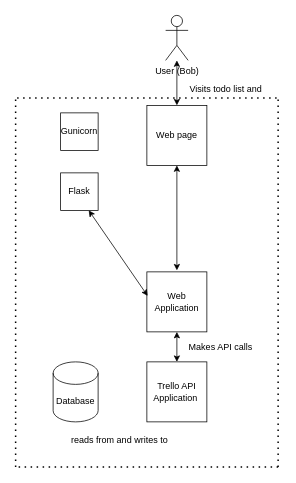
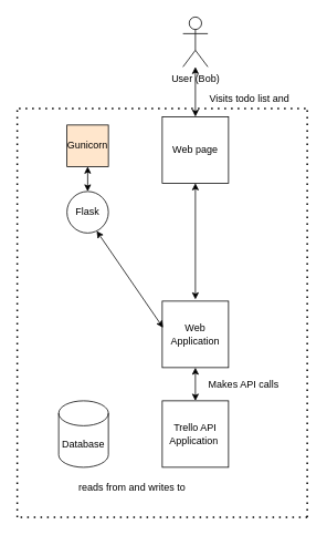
  <mxCell id="0" />
  <mxCell id="1" parent="0" />
  <mxCell id="2" value="User (Bob)" style="shape=umlActor;verticalLabelPosition=bottom;verticalAlign=top;html=1;outlineConnect=0;" vertex="1" parent="1"><mxGeometry x="220" y="20" width="30" height="60" as="geometry" /></mxCell>
  <mxCell id="3" value="Web Application" style="whiteSpace=wrap;html=1;aspect=fixed;" vertex="1" parent="1"><mxGeometry x="195" y="362" width="80" height="80" as="geometry" /></mxCell>
  <mxCell id="4" value="Trello API Application&amp;nbsp;" style="whiteSpace=wrap;html=1;aspect=fixed;" vertex="1" parent="1"><mxGeometry x="195" y="482" width="80" height="80" as="geometry" /></mxCell>
  <mxCell id="5" value="Database" style="shape=cylinder3;whiteSpace=wrap;html=1;boundedLbl=1;backgroundOutline=1;size=15;" vertex="1" parent="1"><mxGeometry x="70" y="482" width="60" height="80" as="geometry" /></mxCell>
  <mxCell id="6" value="" style="endArrow=classic;startArrow=classic;html=1;rounded=0;exitX=0.5;exitY=0;exitDx=0;exitDy=0;entryX=0.5;entryY=1;entryDx=0;entryDy=0;" edge="1" parent="1" source="4" target="3"><mxGeometry width="50" height="50" relative="1" as="geometry"><mxPoint x="370" y="582" as="sourcePoint" /><mxPoint x="420" y="532" as="targetPoint" /></mxGeometry></mxCell>
  <mxCell id="7" value="Visits todo list and" style="text;html=1;align=center;verticalAlign=middle;resizable=0;points=[];autosize=1;strokeColor=none;fillColor=none;" vertex="1" parent="1"><mxGeometry x="240" y="103" width="120" height="30" as="geometry" /></mxCell>
  <mxCell id="8" value="reads from and writes to&amp;nbsp;" style="text;html=1;align=center;verticalAlign=middle;resizable=0;points=[];autosize=1;strokeColor=none;fillColor=none;" vertex="1" parent="1"><mxGeometry x="80" y="572" width="160" height="30" as="geometry" /></mxCell>
  <mxCell id="9" value="Makes API calls" style="text;html=1;align=center;verticalAlign=middle;resizable=0;points=[];autosize=1;strokeColor=none;fillColor=none;" vertex="1" parent="1"><mxGeometry x="238" y="447" width="110" height="30" as="geometry" /></mxCell>
  <mxCell id="10" value="" style="endArrow=none;dashed=1;html=1;dashPattern=1 3;strokeWidth=2;rounded=0;" edge="1" parent="1"><mxGeometry width="50" height="50" relative="1" as="geometry"><mxPoint x="370" y="622" as="sourcePoint" /><mxPoint x="370" y="130" as="targetPoint" /></mxGeometry></mxCell>
  <mxCell id="11" value="" style="endArrow=none;dashed=1;html=1;dashPattern=1 3;strokeWidth=2;rounded=0;" edge="1" parent="1"><mxGeometry width="50" height="50" relative="1" as="geometry"><mxPoint x="370" y="622" as="sourcePoint" /><mxPoint x="20" y="622" as="targetPoint" /></mxGeometry></mxCell>
  <mxCell id="12" value="" style="endArrow=none;dashed=1;html=1;dashPattern=1 3;strokeWidth=2;rounded=0;" edge="1" parent="1"><mxGeometry width="50" height="50" relative="1" as="geometry"><mxPoint x="20" y="622" as="sourcePoint" /><mxPoint x="20" y="130" as="targetPoint" /></mxGeometry></mxCell>
  <mxCell id="13" value="" style="endArrow=none;dashed=1;html=1;dashPattern=1 3;strokeWidth=2;rounded=0;" edge="1" parent="1"><mxGeometry width="50" height="50" relative="1" as="geometry"><mxPoint x="22" y="130" as="sourcePoint" /><mxPoint x="372" y="130" as="targetPoint" /></mxGeometry></mxCell>
  <mxCell id="14" value="Web page" style="whiteSpace=wrap;html=1;aspect=fixed;" vertex="1" parent="1"><mxGeometry x="195" y="140" width="80" height="80" as="geometry" /></mxCell>
- <mxCell id="15" value="Gunicorn" style="whiteSpace=wrap;html=1;aspect=fixed;" vertex="1" parent="1"><mxGeometry x="80" y="150" width="50" height="50" as="geometry" /></mxCell>
- <mxCell id="16" value="Flask" style="whiteSpace=wrap;html=1;aspect=fixed;" vertex="1" parent="1"><mxGeometry x="80" y="230" width="50" height="50" as="geometry" /></mxCell>
+ <mxCell id="15" value="Gunicorn" style="whiteSpace=wrap;html=1;aspect=fixed;fillColor=#ffe6cc;" vertex="1" parent="1"><mxGeometry x="80" y="150" width="50" height="50" as="geometry" /></mxCell>
+ <mxCell id="16" value="Flask" style="ellipse;whiteSpace=wrap;html=1;aspect=fixed;" vertex="1" parent="1"><mxGeometry x="80" y="230" width="50" height="50" as="geometry" /></mxCell>
+ <mxCell id="17" value="" style="endArrow=classic;startArrow=classic;html=1;rounded=0;entryX=0.5;entryY=1;entryDx=0;entryDy=0;exitX=0.5;exitY=0;exitDx=0;exitDy=0;" edge="1" parent="1" source="16" target="15"><mxGeometry width="50" height="50" relative="1" as="geometry"><mxPoint x="370" y="390" as="sourcePoint" /><mxPoint x="420" y="340" as="targetPoint" /></mxGeometry></mxCell>
  <mxCell id="18" value="" style="endArrow=classic;startArrow=classic;html=1;rounded=0;entryX=0.013;entryY=0.4;entryDx=0;entryDy=0;entryPerimeter=0;exitX=0.75;exitY=1;exitDx=0;exitDy=0;" edge="1" parent="1" source="16" target="3"><mxGeometry width="50" height="50" relative="1" as="geometry"><mxPoint x="370" y="390" as="sourcePoint" /><mxPoint x="420" y="340" as="targetPoint" /></mxGeometry></mxCell>
  <mxCell id="19" value="" style="endArrow=classic;startArrow=classic;html=1;rounded=0;exitX=0.5;exitY=0;exitDx=0;exitDy=0;" edge="1" parent="1" source="14" target="2"><mxGeometry width="50" height="50" relative="1" as="geometry"><mxPoint x="370" y="390" as="sourcePoint" /><mxPoint x="420" y="340" as="targetPoint" /></mxGeometry></mxCell>
  <mxCell id="20" value="" style="endArrow=classic;startArrow=classic;html=1;rounded=0;entryX=0.5;entryY=1;entryDx=0;entryDy=0;" edge="1" parent="1" target="14"><mxGeometry width="50" height="50" relative="1" as="geometry"><mxPoint x="235" y="360" as="sourcePoint" /><mxPoint x="360" y="270" as="targetPoint" /></mxGeometry></mxCell>
